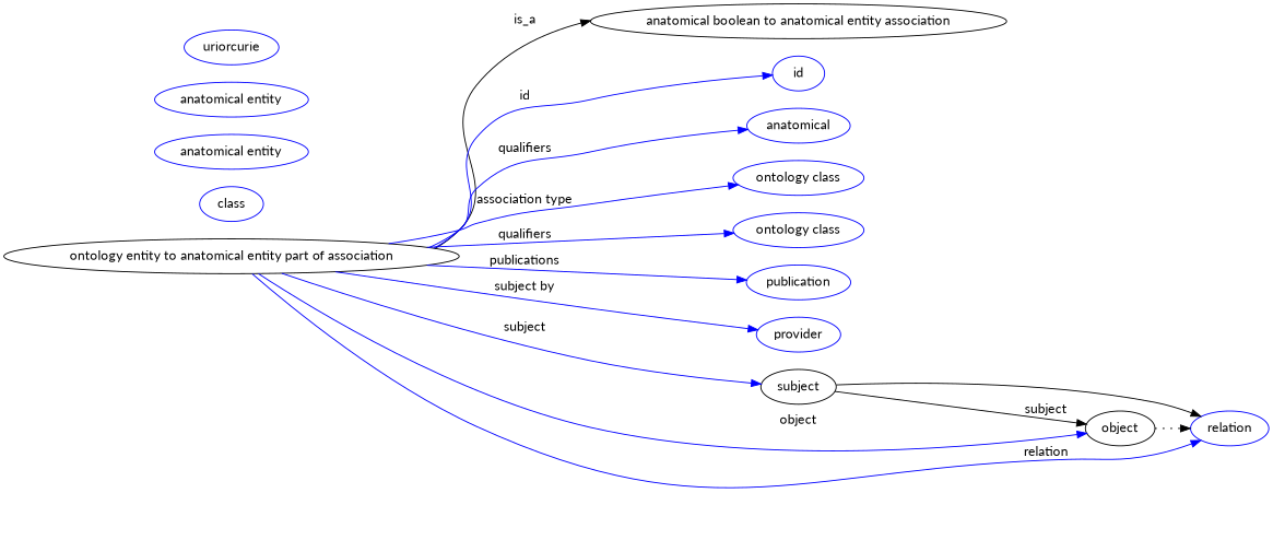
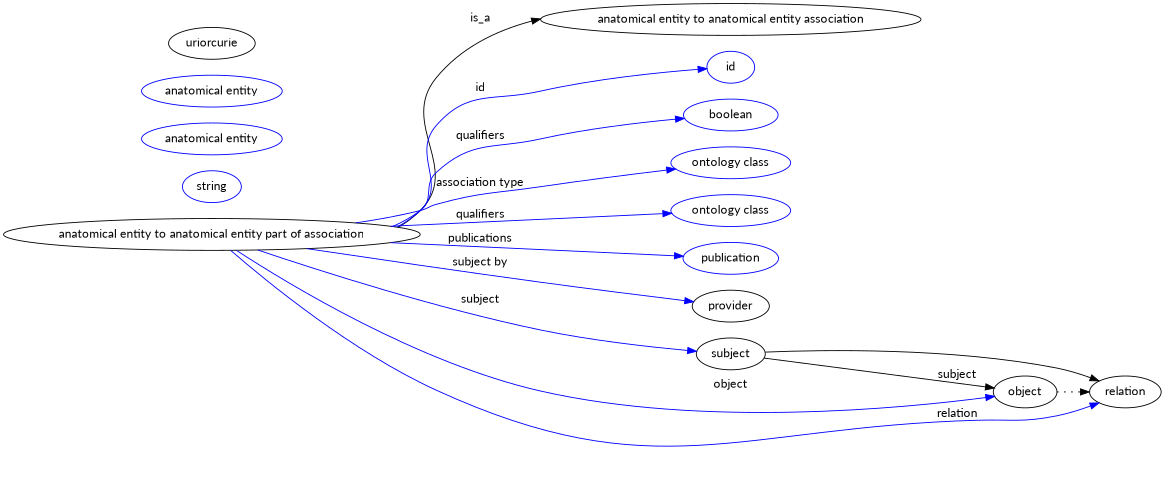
  digraph {
    fontname=Lato
    rankdir=LR
    node [fontname=Lato color=blue]
    edge [fontname=Lato color=blue style=solid]
-   n1 [height=0.5 label="ontology entity to anatomical entity part of association" width=5.9036 color=""]
-   "anatomical entity to anatomical entity association" [height=0.5 width=5.1815 label="anatomical boolean to anatomical entity association" color=""]
+   n1 [height=0.5 label="anatomical entity to anatomical entity part of association" width=5.9036 color=""]
+   "anatomical entity to anatomical entity association" [height=0.5 width=5.1815 color=""]
    id [height=0.5 width=0.75]
-   n4 [height=0.5 label=anatomical width=1.0652]
+   n4 [height=0.5 label=boolean width=1.0652]
    n5 [height=0.5 label="ontology class" width=1.7151]
    n6 [height=0.5 label="ontology class" width=1.7151]
    n7 [height=0.5 label=publication width=1.3902]
-   n8 [height=0.5 label=provider width=1.1193]
+   n8 [color=black height=0.5 label=provider width=1.1193]
    subject [height=0.5 width=0.99297 color=""]
    object [height=0.5 width=0.9027 color=""]
-   relation [height=0.5 width=1.0471]
-   n12 [height=0.5 label=class width=0.84854]
+   relation [height=0.5 width=1.0471 color=""]
+   n12 [height=0.5 label=string width=0.84854]
    n13 [height=0.5 label="anatomical entity" width=2.004]
    n14 [height=0.5 label="anatomical entity" width=2.004]
-   n15 [height=0.5 label=uriorcurie width=1.2638]
+   n15 [color=black height=0.5 label=uriorcurie width=1.2638]
    n1 -> "anatomical entity to anatomical entity association" [label=is_a color="" style=""]
    n1 -> id [label=id]
    n1 -> n4 [label=qualifiers]
    n1 -> n5 [label="association type"]
    n1 -> n6 [label=qualifiers]
    n1 -> n7 [label=publications]
    n1 -> n8 [label="subject by"]
    n1 -> subject [label=subject]
    n1 -> object [label=object]
    n1 -> relation [label=relation]
    subject -> object [label=subject color="" style=""]
    subject -> relation [color=""]
    object -> relation [style=dotted color=""]
  }
